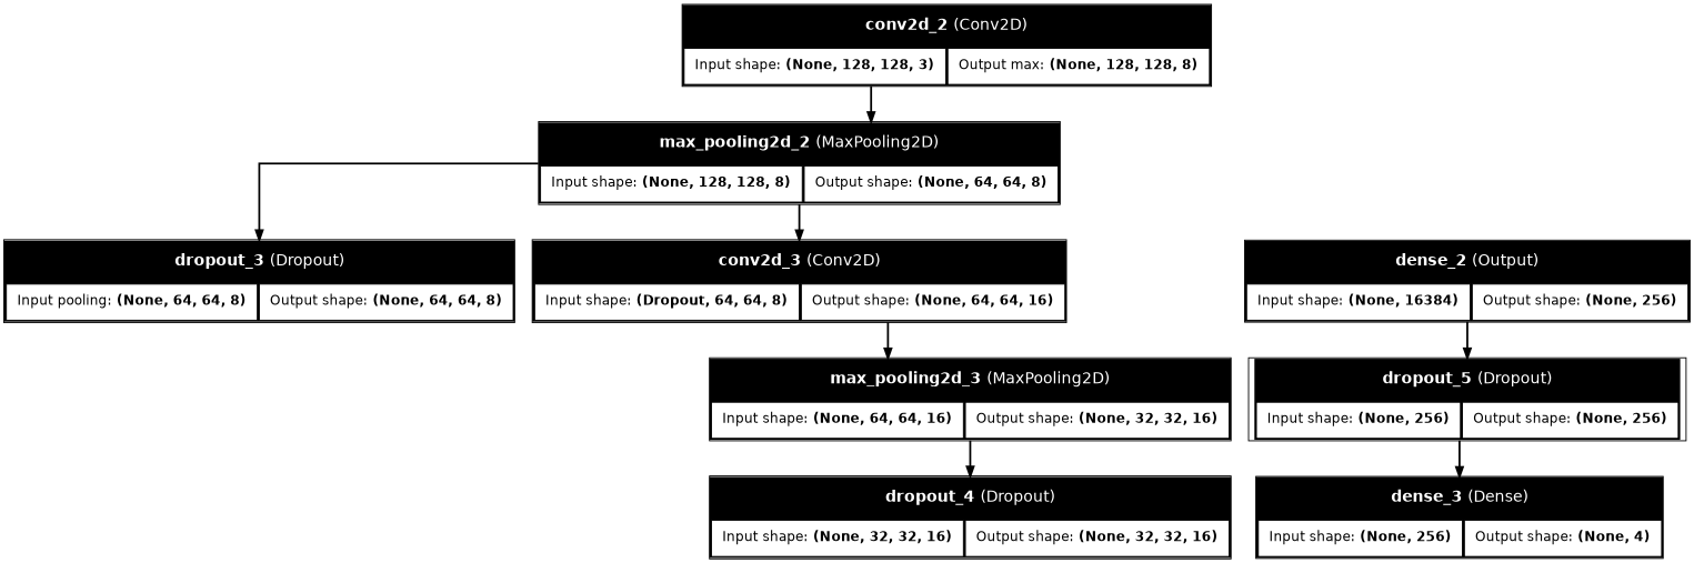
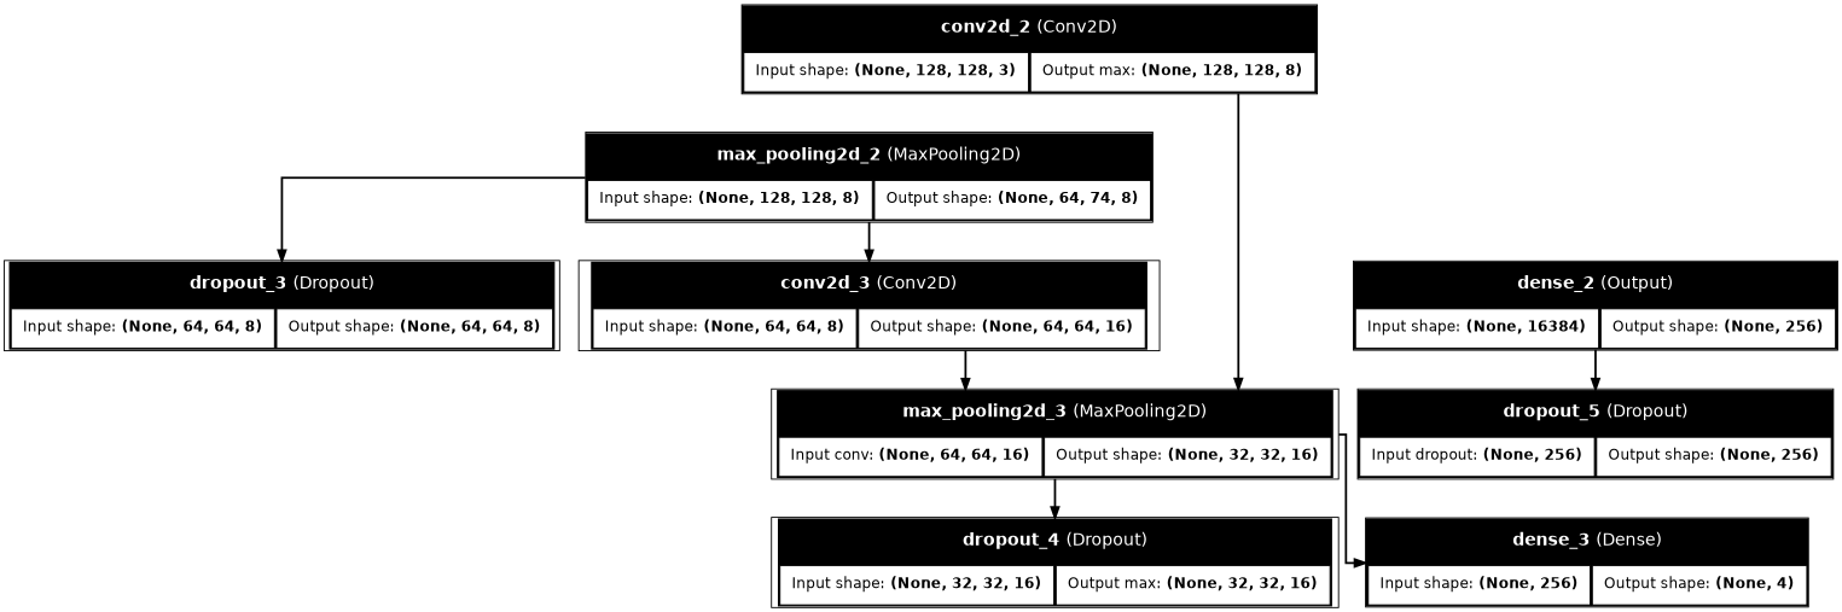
  digraph {
    concentrate=True
    rankdir=TB
    splines=ortho
    node [border=0 fontname=Helvetica margin=0 shape=record]
    edge [penwidth=2]
    n1 [label=<<table border="0" cellborder="1" bgcolor="black" cellpadding="10"><tr><td colspan="2" bgcolor="black"><font point-size="16" color="white"><b>conv2d_2</b> (Conv2D)</font></td></tr><tr><td bgcolor="white"><font point-size="14">Input shape: <b>(None, 128, 128, 3)</b></font></td><td bgcolor="white"><font point-size="14">Output max: <b>(None, 128, 128, 8)</b></font></td></tr></table>>]
-   n2 [label=<<table border="0" cellborder="1" bgcolor="black" cellpadding="10"><tr><td colspan="2" bgcolor="black"><font point-size="16" color="white"><b>max_pooling2d_2</b> (MaxPooling2D)</font></td></tr><tr><td bgcolor="white"><font point-size="14">Input shape: <b>(None, 128, 128, 8)</b></font></td><td bgcolor="white"><font point-size="14">Output shape: <b>(None, 64, 64, 8)</b></font></td></tr></table>>]
-   n3 [label=<<table border="0" cellborder="1" bgcolor="black" cellpadding="10"><tr><td colspan="2" bgcolor="black"><font point-size="16" color="white"><b>dropout_3</b> (Dropout)</font></td></tr><tr><td bgcolor="white"><font point-size="14">Input pooling: <b>(None, 64, 64, 8)</b></font></td><td bgcolor="white"><font point-size="14">Output shape: <b>(None, 64, 64, 8)</b></font></td></tr></table>>]
-   n4 [label=<<table border="0" cellborder="1" bgcolor="black" cellpadding="10"><tr><td colspan="2" bgcolor="black"><font point-size="16" color="white"><b>conv2d_3</b> (Conv2D)</font></td></tr><tr><td bgcolor="white"><font point-size="14">Input shape: <b>(Dropout, 64, 64, 8)</b></font></td><td bgcolor="white"><font point-size="14">Output shape: <b>(None, 64, 64, 16)</b></font></td></tr></table>>]
-   n5 [label=<<table border="0" cellborder="1" bgcolor="black" cellpadding="10"><tr><td colspan="2" bgcolor="black"><font point-size="16" color="white"><b>max_pooling2d_3</b> (MaxPooling2D)</font></td></tr><tr><td bgcolor="white"><font point-size="14">Input shape: <b>(None, 64, 64, 16)</b></font></td><td bgcolor="white"><font point-size="14">Output shape: <b>(None, 32, 32, 16)</b></font></td></tr></table>>]
-   n6 [label=<<table border="0" cellborder="1" bgcolor="black" cellpadding="10"><tr><td colspan="2" bgcolor="black"><font point-size="16" color="white"><b>dropout_4</b> (Dropout)</font></td></tr><tr><td bgcolor="white"><font point-size="14">Input shape: <b>(None, 32, 32, 16)</b></font></td><td bgcolor="white"><font point-size="14">Output shape: <b>(None, 32, 32, 16)</b></font></td></tr></table>>]
+   n2 [label=<<table border="0" cellborder="1" bgcolor="black" cellpadding="10"><tr><td colspan="2" bgcolor="black"><font point-size="16" color="white"><b>max_pooling2d_2</b> (MaxPooling2D)</font></td></tr><tr><td bgcolor="white"><font point-size="14">Input shape: <b>(None, 128, 128, 8)</b></font></td><td bgcolor="white"><font point-size="14">Output shape: <b>(None, 64, 74, 8)</b></font></td></tr></table>>]
+   n3 [label=<<table border="0" cellborder="1" bgcolor="black" cellpadding="10"><tr><td colspan="2" bgcolor="black"><font point-size="16" color="white"><b>dropout_3</b> (Dropout)</font></td></tr><tr><td bgcolor="white"><font point-size="14">Input shape: <b>(None, 64, 64, 8)</b></font></td><td bgcolor="white"><font point-size="14">Output shape: <b>(None, 64, 64, 8)</b></font></td></tr></table>>]
+   n4 [label=<<table border="0" cellborder="1" bgcolor="black" cellpadding="10"><tr><td colspan="2" bgcolor="black"><font point-size="16" color="white"><b>conv2d_3</b> (Conv2D)</font></td></tr><tr><td bgcolor="white"><font point-size="14">Input shape: <b>(None, 64, 64, 8)</b></font></td><td bgcolor="white"><font point-size="14">Output shape: <b>(None, 64, 64, 16)</b></font></td></tr></table>>]
+   n5 [label=<<table border="0" cellborder="1" bgcolor="black" cellpadding="10"><tr><td colspan="2" bgcolor="black"><font point-size="16" color="white"><b>max_pooling2d_3</b> (MaxPooling2D)</font></td></tr><tr><td bgcolor="white"><font point-size="14">Input conv: <b>(None, 64, 64, 16)</b></font></td><td bgcolor="white"><font point-size="14">Output shape: <b>(None, 32, 32, 16)</b></font></td></tr></table>>]
+   n6 [label=<<table border="0" cellborder="1" bgcolor="black" cellpadding="10"><tr><td colspan="2" bgcolor="black"><font point-size="16" color="white"><b>dropout_4</b> (Dropout)</font></td></tr><tr><td bgcolor="white"><font point-size="14">Input shape: <b>(None, 32, 32, 16)</b></font></td><td bgcolor="white"><font point-size="14">Output max: <b>(None, 32, 32, 16)</b></font></td></tr></table>>]
    n7 [label=<<table border="0" cellborder="1" bgcolor="black" cellpadding="10"><tr><td colspan="2" bgcolor="black"><font point-size="16" color="white"><b>dense_2</b> (Output)</font></td></tr><tr><td bgcolor="white"><font point-size="14">Input shape: <b>(None, 16384)</b></font></td><td bgcolor="white"><font point-size="14">Output shape: <b>(None, 256)</b></font></td></tr></table>>]
-   n8 [label=<<table border="0" cellborder="1" bgcolor="black" cellpadding="10"><tr><td colspan="2" bgcolor="black"><font point-size="16" color="white"><b>dropout_5</b> (Dropout)</font></td></tr><tr><td bgcolor="white"><font point-size="14">Input shape: <b>(None, 256)</b></font></td><td bgcolor="white"><font point-size="14">Output shape: <b>(None, 256)</b></font></td></tr></table>>]
+   n8 [label=<<table border="0" cellborder="1" bgcolor="black" cellpadding="10"><tr><td colspan="2" bgcolor="black"><font point-size="16" color="white"><b>dropout_5</b> (Dropout)</font></td></tr><tr><td bgcolor="white"><font point-size="14">Input dropout: <b>(None, 256)</b></font></td><td bgcolor="white"><font point-size="14">Output shape: <b>(None, 256)</b></font></td></tr></table>>]
    n9 [label=<<table border="0" cellborder="1" bgcolor="black" cellpadding="10"><tr><td colspan="2" bgcolor="black"><font point-size="16" color="white"><b>dense_3</b> (Dense)</font></td></tr><tr><td bgcolor="white"><font point-size="14">Input shape: <b>(None, 256)</b></font></td><td bgcolor="white"><font point-size="14">Output shape: <b>(None, 4)</b></font></td></tr></table>>]
-   n1 -> n2
+   n1 -> n5
    n2 -> n3
    n2 -> n4
    n4 -> n5
    n5 -> n6
    n7 -> n8
-   n8 -> n9
+   n5 -> n9
  }
